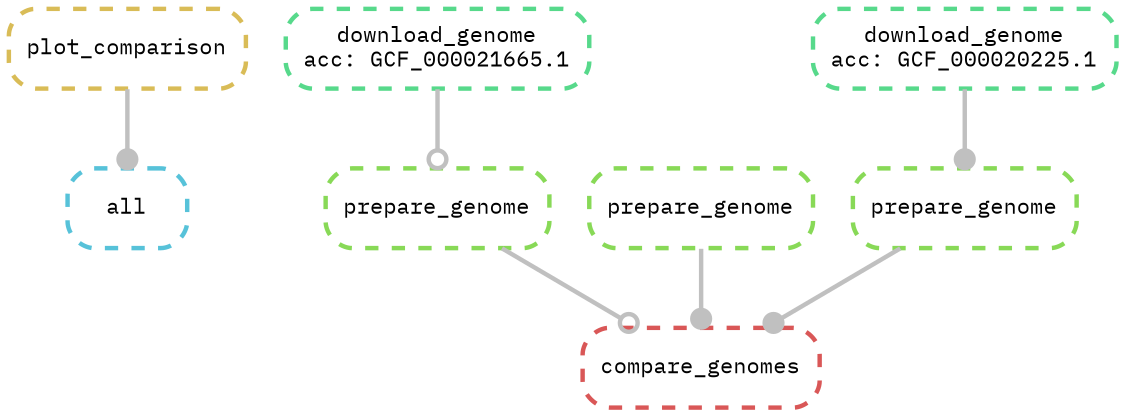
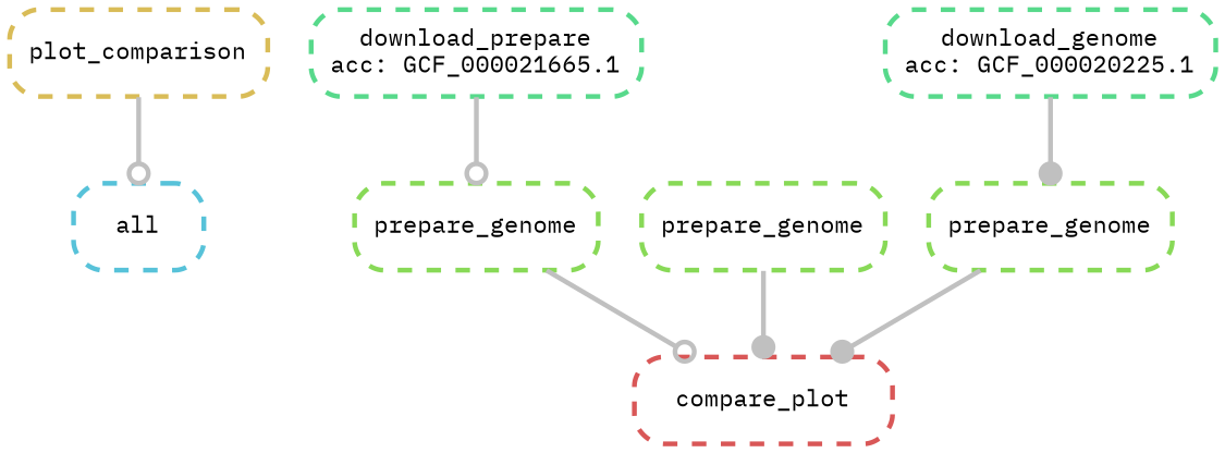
  digraph {
    bgcolor=white
    fontname="IBM Plex Mono"
    node [color="0.27 0.6 0.85" fontname="IBM Plex Mono" fontsize=10 penwidth=2 shape=box style="rounded,dashed"]
    edge [arrowhead=dot color=grey fontname="IBM Plex Mono" penwidth=2]
    n1 [color="0.53 0.6 0.85" label=all]
    n2 [color="0.13 0.6 0.85" label=plot_comparison]
-   n3 [color="0.00 0.6 0.85" label=compare_genomes]
+   n3 [color="0.00 0.6 0.85" label=compare_plot]
    n4 [label=prepare_genome]
-   n5 [color="0.40 0.6 0.85" label="download_genome\nacc: GCF_000021665.1"]
+   n5 [color="0.40 0.6 0.85" label="download_prepare\nacc: GCF_000021665.1"]
    n6 [label=prepare_genome]
    n7 [label=prepare_genome]
    n8 [color="0.40 0.6 0.85" label="download_genome\nacc: GCF_000020225.1"]
-   n2 -> n1
+   n2 -> n1 [arrowhead=odot]
    n4 -> n3 [arrowhead=odot]
    n5 -> n4 [arrowhead=odot]
    n6 -> n3
    n7 -> n3
    n8 -> n7
  }
